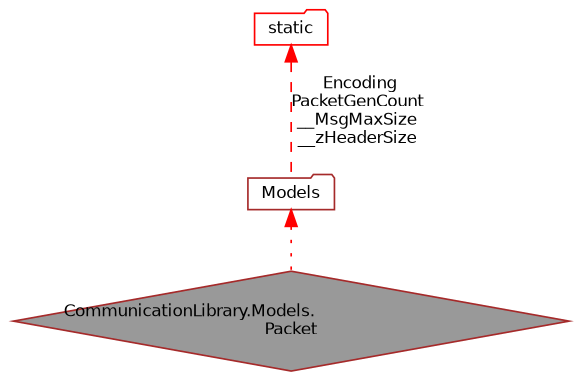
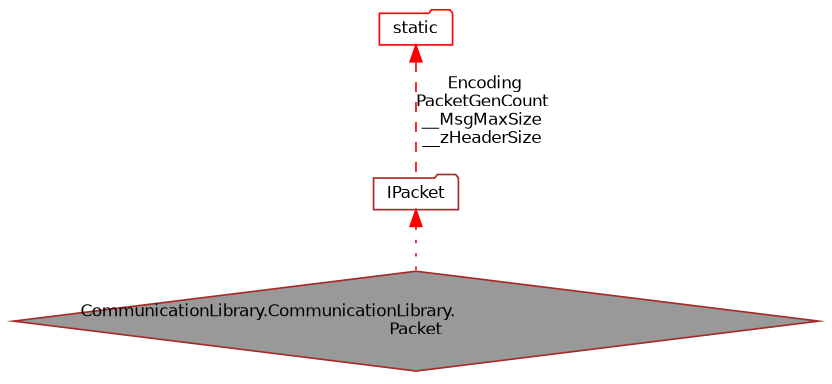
  digraph {
    node [color=brown fillcolor=white fontname=Helvetica fontsize=10 shape=folder style=filled]
    edge [color=red dir=back fontname=Helvetica fontsize=10 labelfontname=Helvetica labelfontsize=10]
-   n1 [fillcolor=grey60 fontcolor=black height=0.2 label="CommunicationLibrary.Models.\lPacket" shape=diamond width=0.4]
-   n2 [height=0.2 label=Models width=0.4]
+   n1 [fillcolor=grey60 fontcolor=black height=0.2 label="CommunicationLibrary.CommunicationLibrary.\lPacket" shape=diamond width=0.4]
+   n2 [height=0.2 label=IPacket width=0.4]
    n3 [color=red height=0.2 label=static width=0.4]
    n2 -> n1 [style=dotted]
    n3 -> n2 [label=" Encoding\nPacketGenCount\n__MsgMaxSize\n__zHeaderSize" style=dashed]
  }
